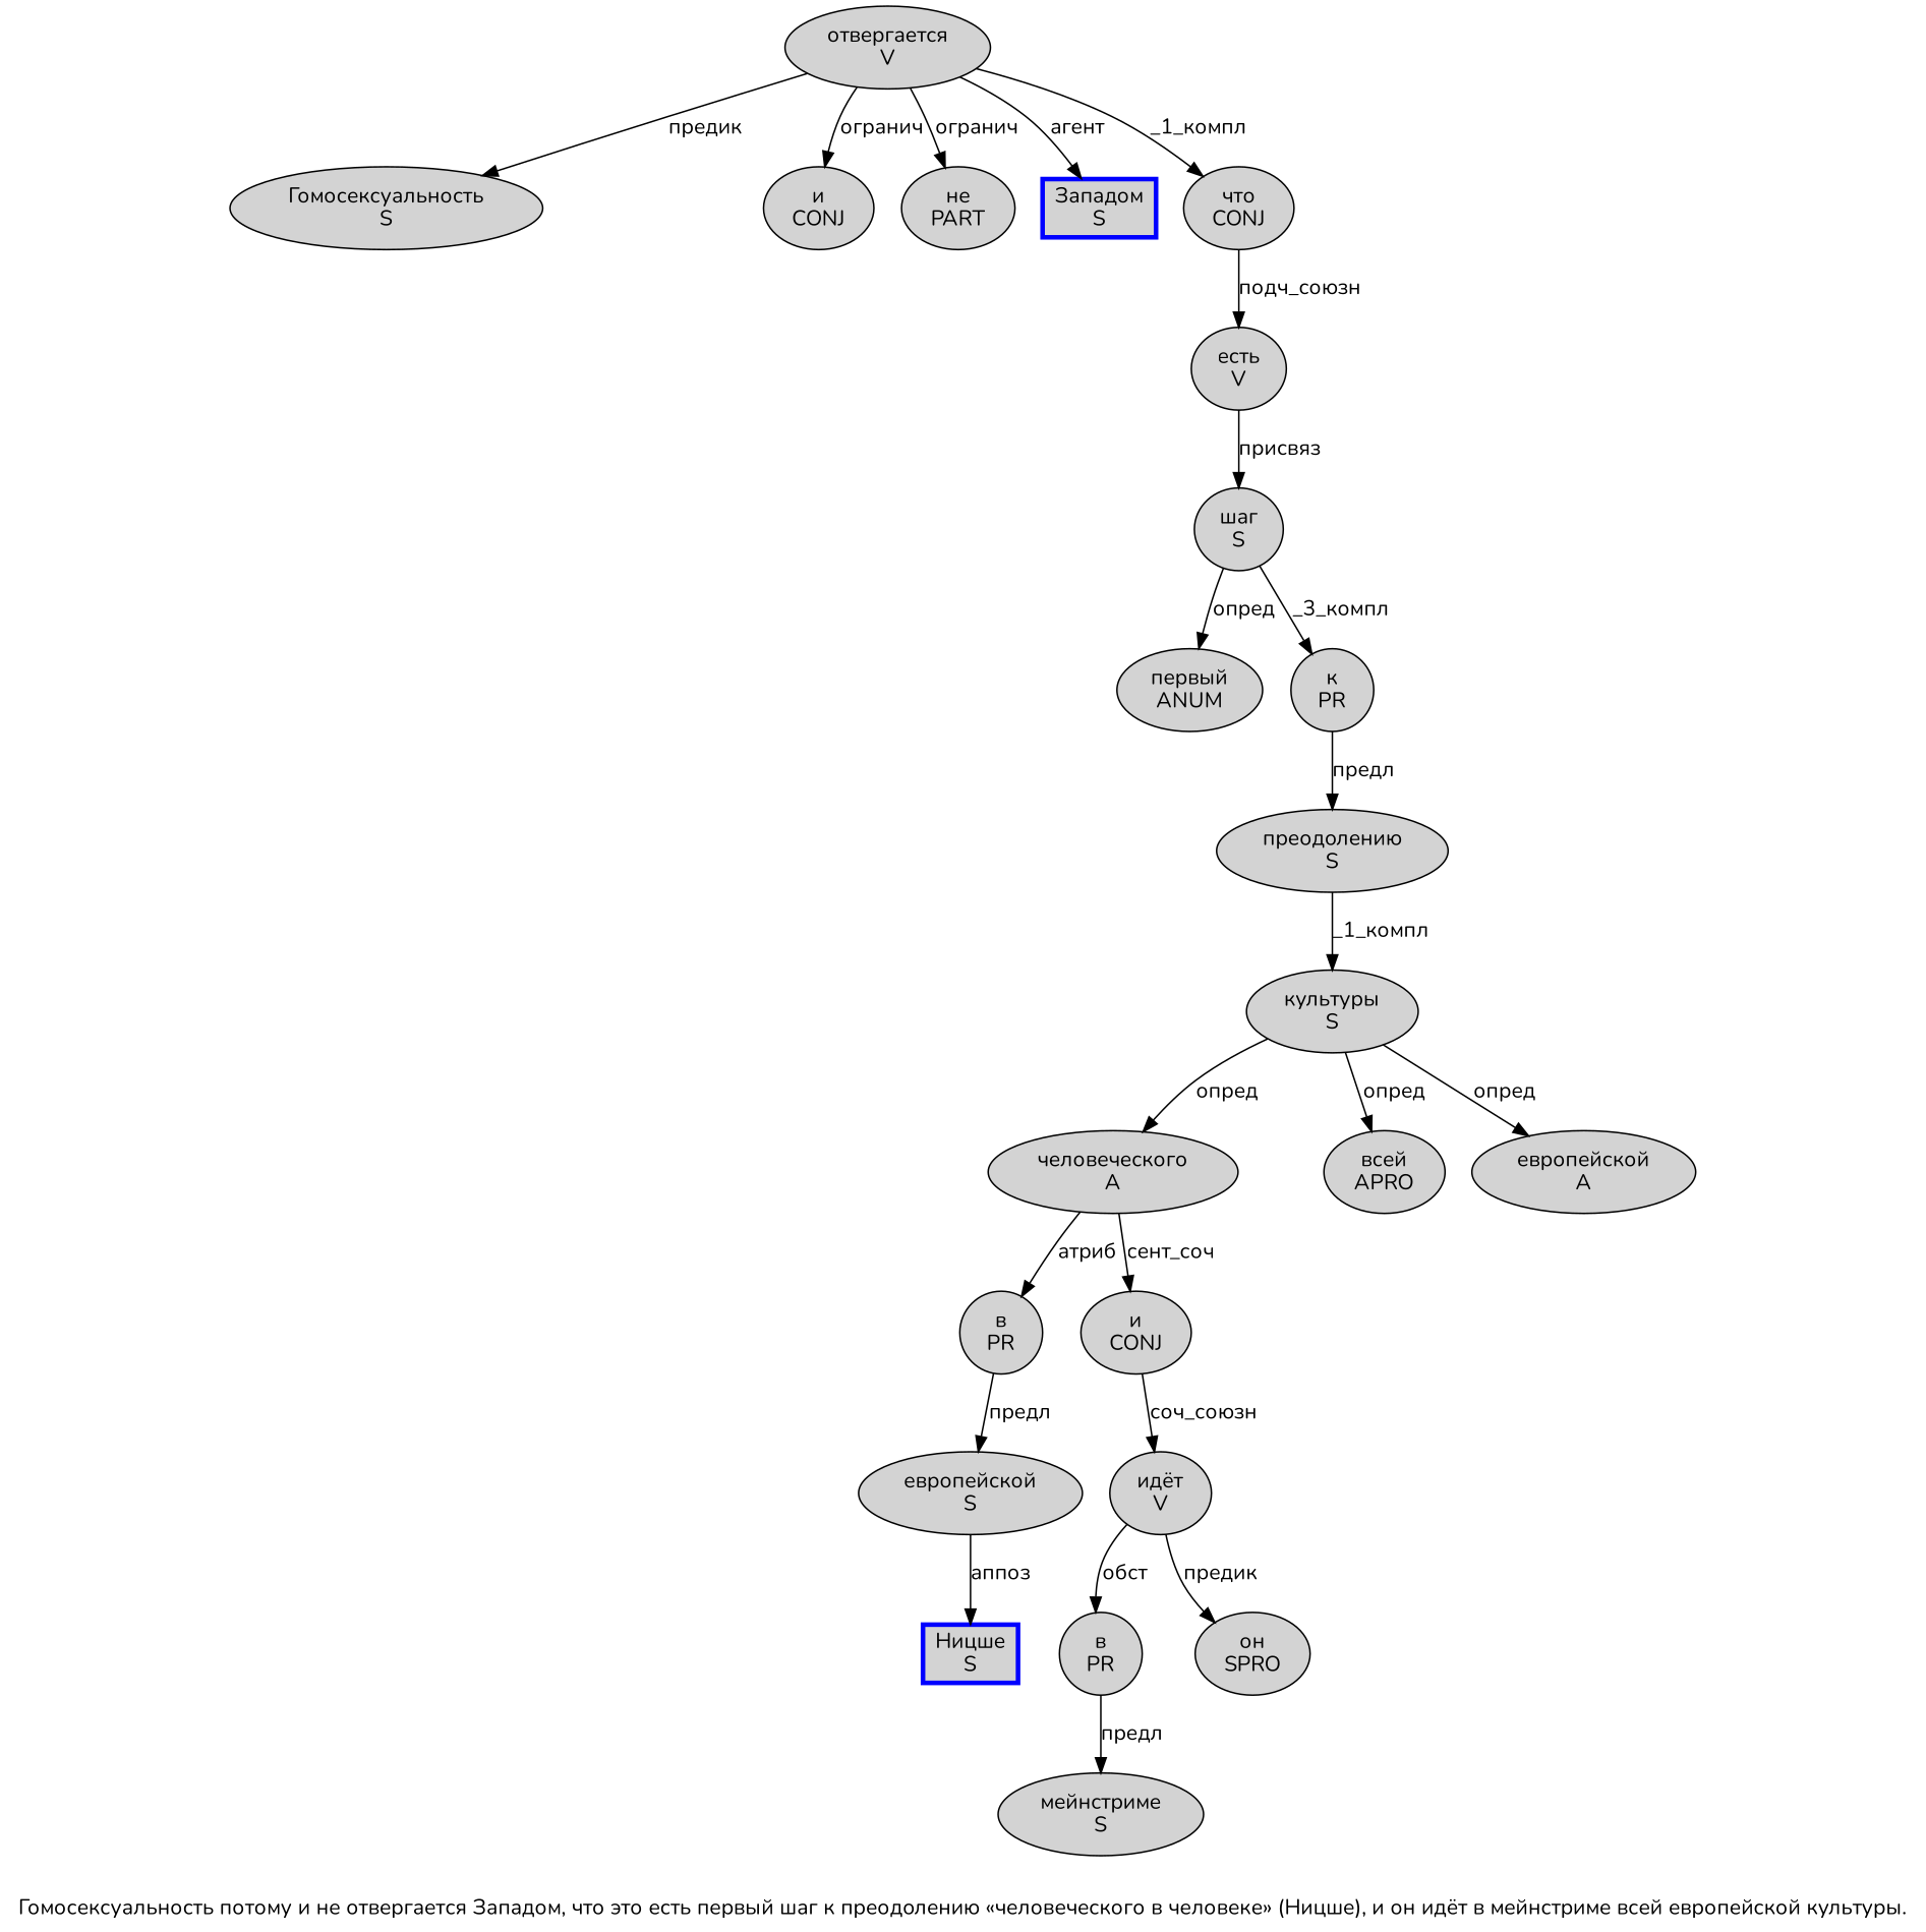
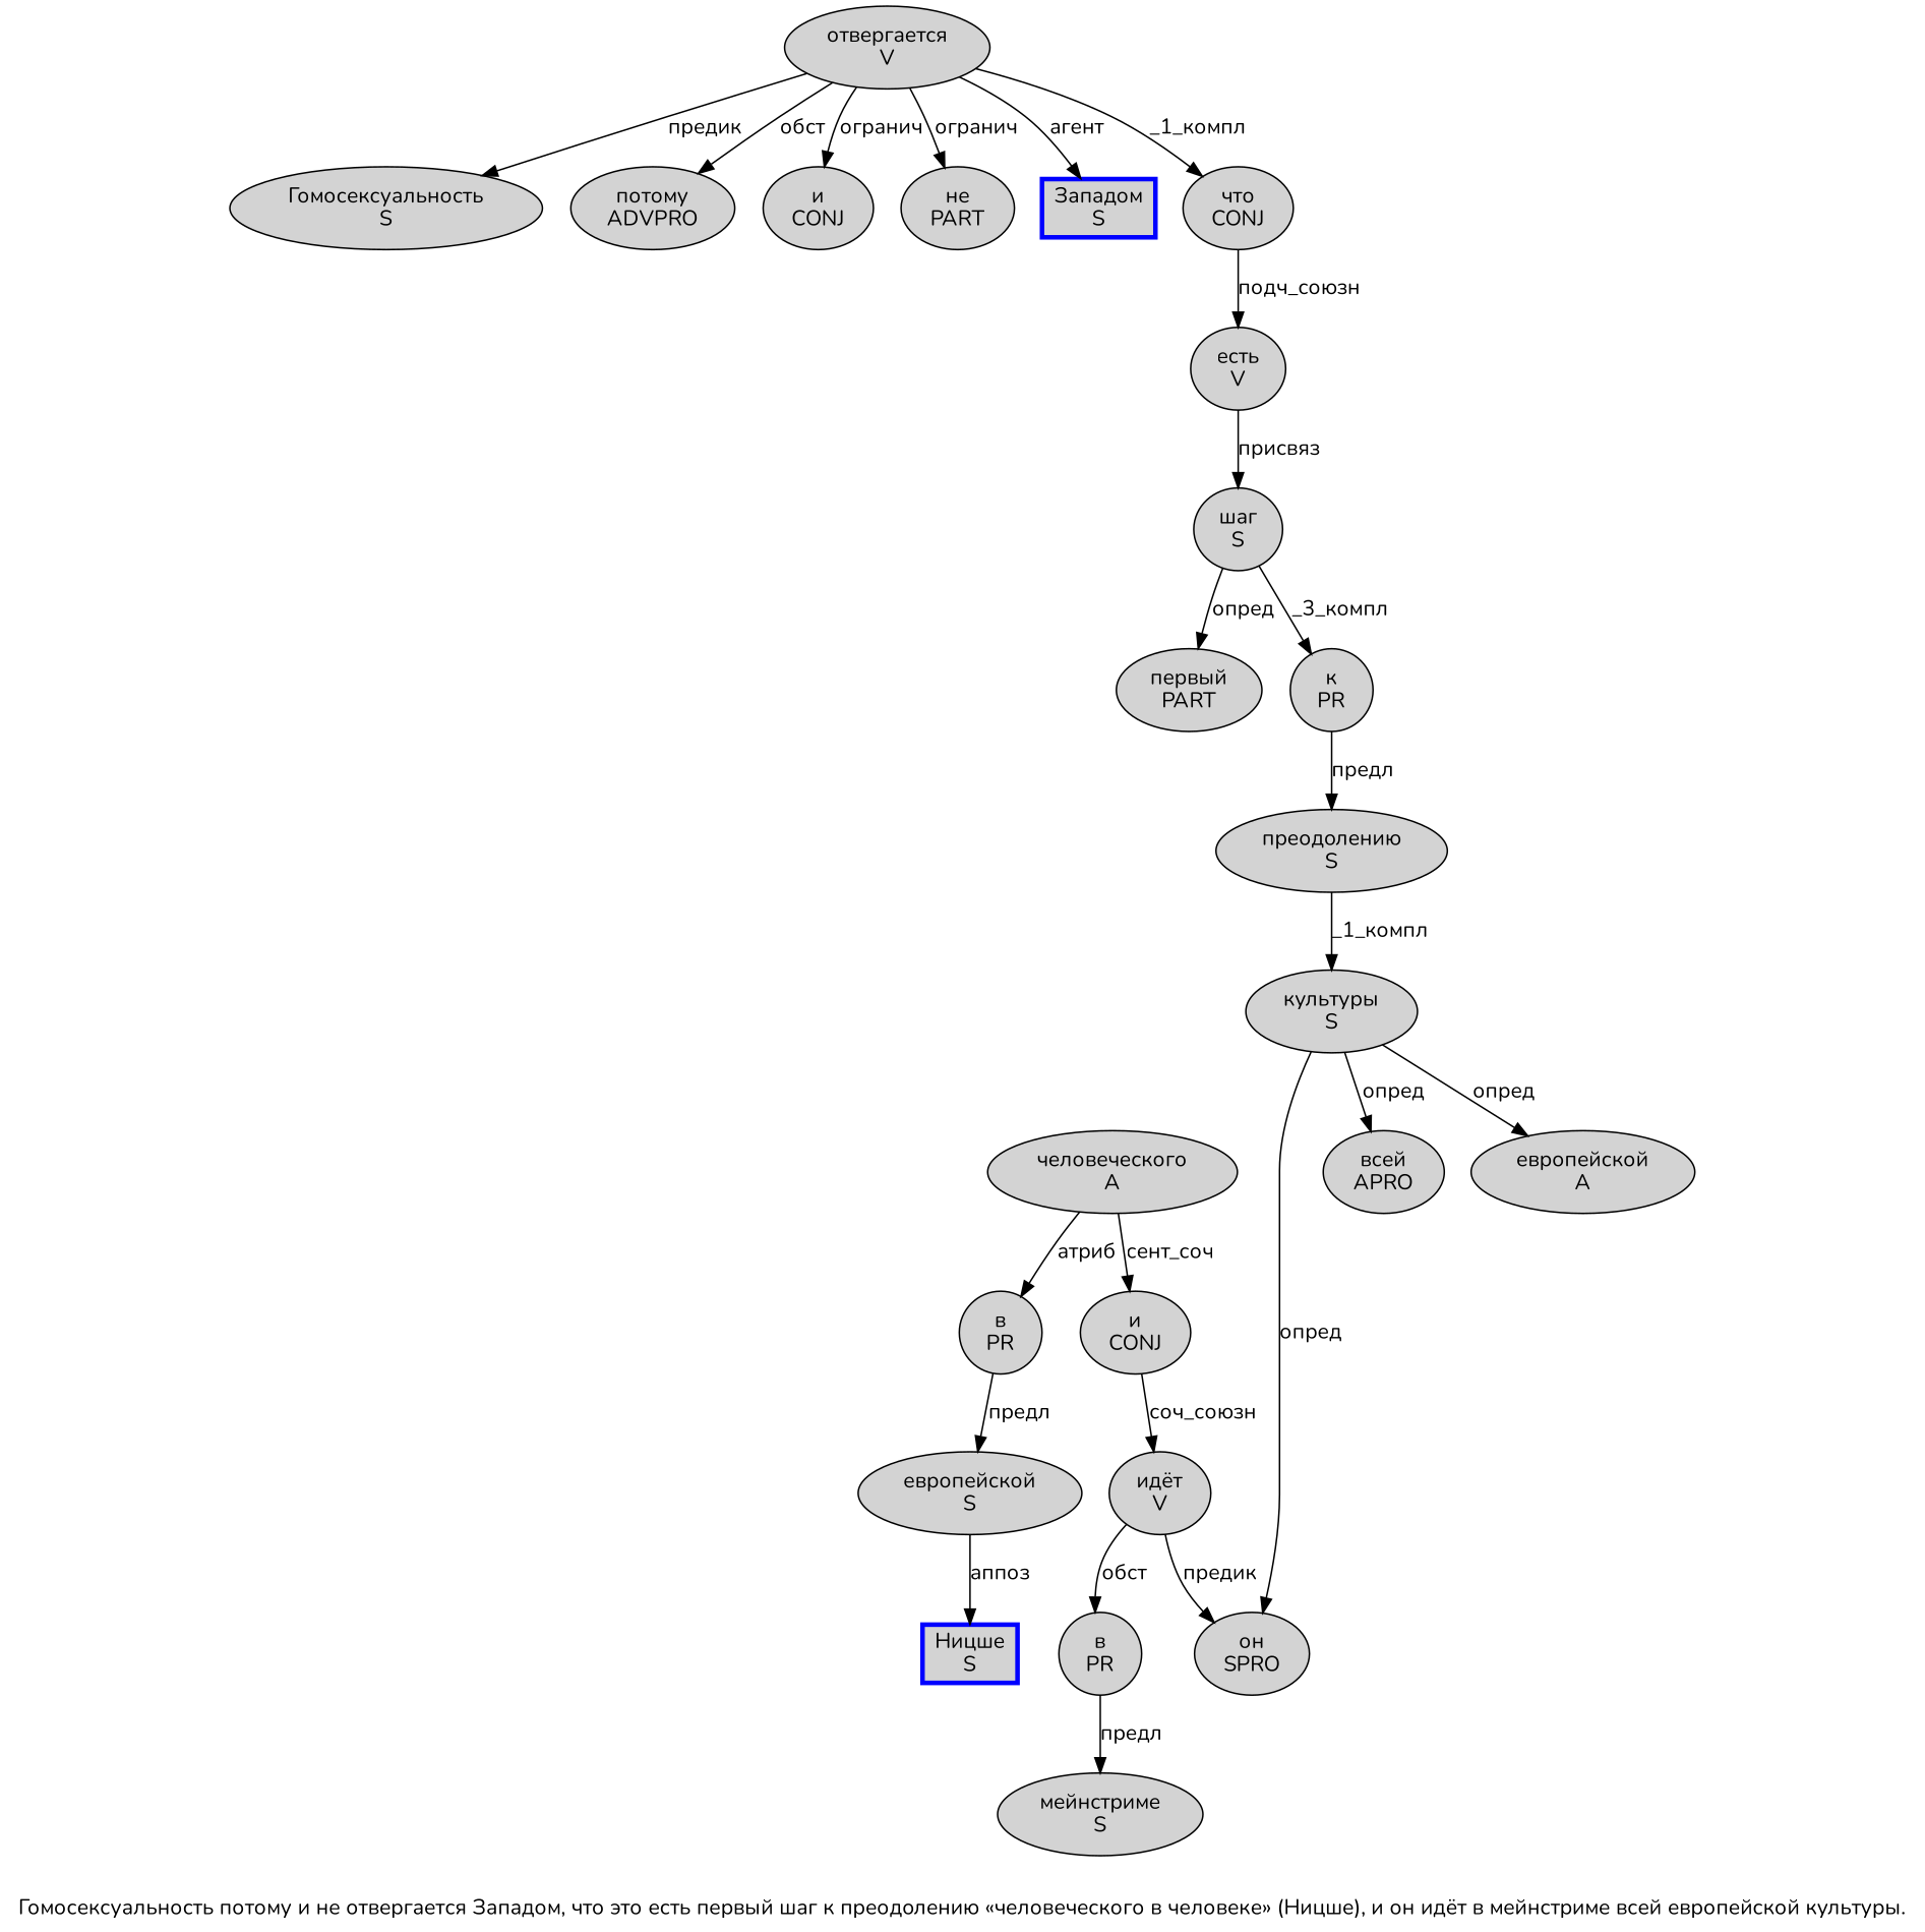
  digraph {
    fontname=Nunito
    label="Гомосексуальность потому и не отвергается Западом, что это есть первый шаг к преодолению «человеческого в человеке» (Ницше), и он идёт в мейнстриме всей европейской культуры."
    node [fillcolor=lightgray fontname=Nunito penwidth=1 shape=ellipse style=filled]
    edge [fontname=Nunito]
    n1 [label="Гомосексуальность\nS"]
+   n2 [label="потому\nADVPRO"]
    n3 [label="и\nCONJ"]
    n4 [label="не\nPART"]
    n5 [label="отвергается\nV"]
    n6 [color=blue label="Западом\nS" penwidth=3 shape=box]
    n7 [label="что\nCONJ"]
    n8 [label="есть\nV"]
    n9 [label="шаг\nS"]
-   n10 [label="первый\nANUM"]
+   n10 [label="первый\nPART"]
    n11 [label="к\nPR"]
    n12 [label="преодолению\nS"]
    n13 [label="культуры\nS"]
    n14 [label="человеческого\nA"]
    n15 [label="всей\nAPRO"]
    n16 [label="европейской\nA"]
    n17 [label="в\nPR"]
    n18 [label="и\nCONJ"]
    n19 [label="европейской\nS"]
    n20 [label="идёт\nV"]
    n21 [color=blue label="Ницше\nS" penwidth=3 shape=box]
    n22 [label="он\nSPRO"]
    n23 [label="в\nPR"]
    n24 [label="мейнстриме\nS"]
    n5 -> n1 [label="предик"]
+   n5 -> n2 [label="обст"]
    n5 -> n3 [label="огранич"]
    n5 -> n4 [label="огранич"]
    n5 -> n6 [label="агент"]
    n5 -> n7 [label="_1_компл"]
    n7 -> n8 [label="подч_союзн"]
    n8 -> n9 [label="присвяз"]
    n9 -> n10 [label="опред"]
    n9 -> n11 [label="_3_компл"]
    n11 -> n12 [label="предл"]
    n12 -> n13 [label="_1_компл"]
-   n13 -> n14 [label="опред"]
+   n13 -> n22 [label="опред"]
    n13 -> n15 [label="опред"]
    n13 -> n16 [label="опред"]
    n14 -> n17 [label="атриб"]
    n14 -> n18 [label="сент_соч"]
    n17 -> n19 [label="предл"]
    n18 -> n20 [label="соч_союзн"]
    n19 -> n21 [label="аппоз"]
    n20 -> n22 [label="предик"]
    n20 -> n23 [label="обст"]
    n23 -> n24 [label="предл"]
  }
